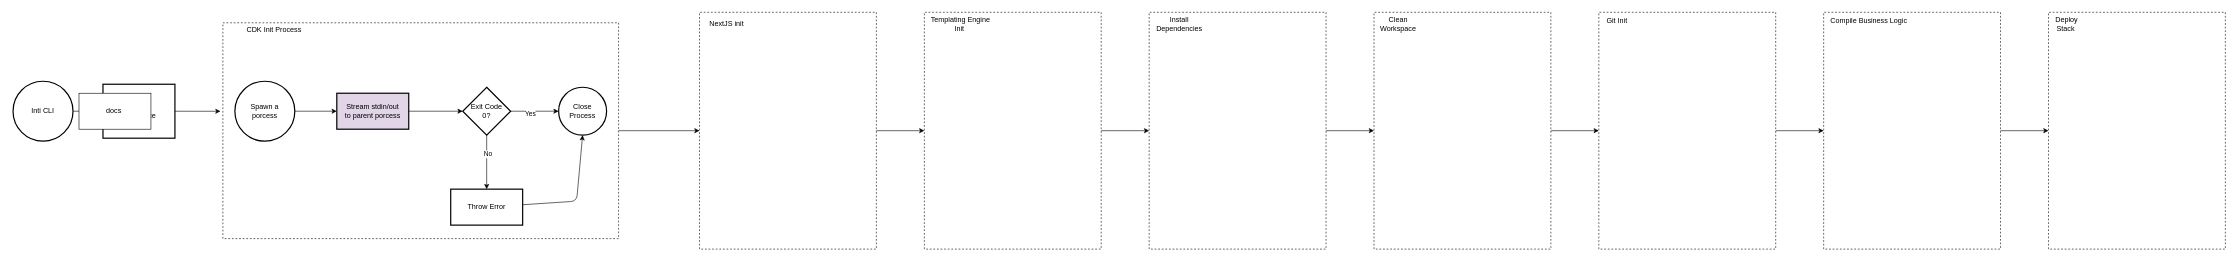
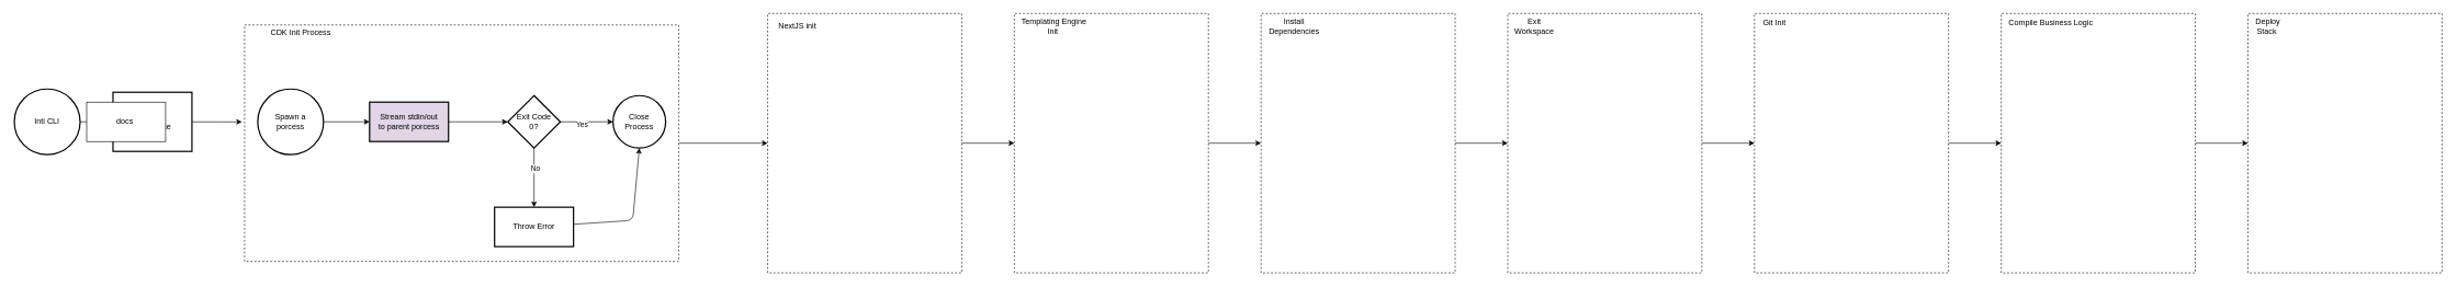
  <mxCell id="0" />
  <mxCell id="1" parent="0" />
  <mxCell id="2" value="" style="rounded=0;whiteSpace=wrap;html=1;dashed=1;strokeColor=default;fillColor=none;" parent="1" vertex="1"><mxGeometry x="370" y="37.5" width="660" height="360" as="geometry" /></mxCell>
  <mxCell id="3" value="" style="edgeStyle=none;html=1;" parent="1" source="4" target="6" edge="1"><mxGeometry relative="1" as="geometry" /></mxCell>
  <mxCell id="4" value="Spawn a &lt;br&gt;porcess" style="strokeWidth=2;html=1;shape=mxgraph.flowchart.start_2;whiteSpace=wrap;" parent="1" vertex="1"><mxGeometry x="390" y="135" width="100" height="100" as="geometry" /></mxCell>
  <mxCell id="5" value="" style="edgeStyle=none;html=1;" parent="1" source="6" target="11" edge="1"><mxGeometry relative="1" as="geometry" /></mxCell>
  <mxCell id="6" value="Stream stdin/out&lt;br&gt;to parent porcess" style="whiteSpace=wrap;html=1;strokeWidth=2;fillColor=#e1d5e7;" parent="1" vertex="1"><mxGeometry x="560" y="155" width="120" height="60" as="geometry" /></mxCell>
  <mxCell id="7" value="" style="edgeStyle=none;html=1;" parent="1" source="11" target="12" edge="1"><mxGeometry relative="1" as="geometry" /></mxCell>
  <mxCell id="8" value="Yes" style="edgeLabel;html=1;align=center;verticalAlign=middle;resizable=0;points=[];" parent="7" vertex="1" connectable="0"><mxGeometry x="-0.212" y="-3" relative="1" as="geometry"><mxPoint as="offset" /></mxGeometry></mxCell>
  <mxCell id="9" value="" style="edgeStyle=none;html=1;" parent="1" source="11" target="14" edge="1"><mxGeometry relative="1" as="geometry"><Array as="points" /></mxGeometry></mxCell>
  <mxCell id="10" value="No" style="edgeLabel;html=1;align=center;verticalAlign=middle;resizable=0;points=[];" parent="9" vertex="1" connectable="0"><mxGeometry x="-0.311" y="1" relative="1" as="geometry"><mxPoint as="offset" /></mxGeometry></mxCell>
  <mxCell id="11" value="Exit Code&lt;br&gt;0?" style="rhombus;whiteSpace=wrap;html=1;strokeWidth=2;" parent="1" vertex="1"><mxGeometry x="770" y="145" width="80" height="80" as="geometry" /></mxCell>
  <mxCell id="12" value="Close &lt;br&gt;Process" style="ellipse;whiteSpace=wrap;html=1;strokeWidth=2;" parent="1" vertex="1"><mxGeometry x="930" y="145" width="80" height="80" as="geometry" /></mxCell>
  <mxCell id="13" style="edgeStyle=none;html=1;entryX=0.5;entryY=1;entryDx=0;entryDy=0;" parent="1" source="14" target="12" edge="1"><mxGeometry relative="1" as="geometry"><Array as="points"><mxPoint x="960" y="335" /></Array></mxGeometry></mxCell>
  <mxCell id="14" value="Throw Error" style="whiteSpace=wrap;html=1;strokeWidth=2;" parent="1" vertex="1"><mxGeometry x="750" y="315" width="120" height="60" as="geometry" /></mxCell>
  <mxCell id="15" style="edgeStyle=none;html=1;entryX=0;entryY=0.5;entryDx=0;entryDy=0;" parent="1" source="16" target="18" edge="1"><mxGeometry relative="1" as="geometry" /></mxCell>
  <mxCell id="16" value="Inti CLI" style="strokeWidth=2;html=1;shape=mxgraph.flowchart.start_2;whiteSpace=wrap;" parent="1" vertex="1"><mxGeometry x="20" y="135" width="100" height="100" as="geometry" /></mxCell>
  <mxCell id="17" style="edgeStyle=none;html=1;entryX=-0.006;entryY=0.41;entryDx=0;entryDy=0;entryPerimeter=0;" parent="1" source="18" target="2" edge="1"><mxGeometry relative="1" as="geometry"><mxPoint x="400" y="185" as="targetPoint" /></mxGeometry></mxCell>
  <mxCell id="18" value="prep &lt;br&gt;workspace" style="whiteSpace=wrap;html=1;strokeWidth=2;" parent="1" vertex="1"><mxGeometry x="170" y="140" width="120" height="90" as="geometry" /></mxCell>
  <mxCell id="19" value="CDK Init Process" style="text;html=1;align=center;verticalAlign=middle;resizable=0;points=[];autosize=1;strokeColor=none;fillColor=none;dashed=1;" parent="1" vertex="1"><mxGeometry x="400" y="35" width="110" height="30" as="geometry" /></mxCell>
  <mxCell id="20" value="" style="edgeStyle=none;html=1;" parent="1" source="21" target="24" edge="1"><mxGeometry relative="1" as="geometry" /></mxCell>
  <mxCell id="21" value="" style="rounded=0;whiteSpace=wrap;html=1;dashed=1;fillColor=none;direction=south;" parent="1" vertex="1"><mxGeometry x="1165" y="20" width="295" height="395" as="geometry" /></mxCell>
  <mxCell id="22" value="NextJS init&lt;br&gt;" style="text;html=1;align=center;verticalAlign=middle;resizable=0;points=[];autosize=1;strokeColor=none;fillColor=none;" parent="1" vertex="1"><mxGeometry x="1170" y="25" width="80" height="30" as="geometry" /></mxCell>
  <mxCell id="23" value="" style="edgeStyle=none;html=1;" parent="1" source="24" target="28" edge="1"><mxGeometry relative="1" as="geometry" /></mxCell>
  <mxCell id="24" value="" style="rounded=0;whiteSpace=wrap;html=1;dashed=1;fillColor=none;direction=south;" parent="1" vertex="1"><mxGeometry x="1540" y="20" width="295" height="395" as="geometry" /></mxCell>
  <mxCell id="25" value="Templating Engine&lt;br&gt;Init&amp;nbsp;" style="text;html=1;align=center;verticalAlign=middle;resizable=0;points=[];autosize=1;strokeColor=none;fillColor=none;" parent="1" vertex="1"><mxGeometry x="1540" y="20" width="120" height="40" as="geometry" /></mxCell>
  <mxCell id="26" style="edgeStyle=none;html=1;entryX=0.5;entryY=1;entryDx=0;entryDy=0;" parent="1" source="2" target="21" edge="1"><mxGeometry relative="1" as="geometry" /></mxCell>
  <mxCell id="27" value="" style="edgeStyle=none;html=1;" parent="1" source="28" target="31" edge="1"><mxGeometry relative="1" as="geometry" /></mxCell>
  <mxCell id="28" value="" style="rounded=0;whiteSpace=wrap;html=1;dashed=1;fillColor=none;direction=south;" parent="1" vertex="1"><mxGeometry x="1915" y="20" width="295" height="395" as="geometry" /></mxCell>
  <mxCell id="29" value="Install &lt;br&gt;Dependencies" style="text;html=1;align=center;verticalAlign=middle;resizable=0;points=[];autosize=1;strokeColor=none;fillColor=none;" parent="1" vertex="1"><mxGeometry x="1915" y="20" width="100" height="40" as="geometry" /></mxCell>
  <mxCell id="30" value="" style="edgeStyle=none;html=1;" parent="1" source="31" target="34" edge="1"><mxGeometry relative="1" as="geometry" /></mxCell>
  <mxCell id="31" value="" style="rounded=0;whiteSpace=wrap;html=1;dashed=1;fillColor=none;direction=south;" parent="1" vertex="1"><mxGeometry x="2290" y="20" width="295" height="395" as="geometry" /></mxCell>
- <mxCell id="32" value="Clean &lt;br&gt;Workspace" style="text;html=1;align=center;verticalAlign=middle;resizable=0;points=[];autosize=1;strokeColor=none;fillColor=none;" parent="1" vertex="1"><mxGeometry x="2290" y="20" width="80" height="40" as="geometry" /></mxCell>
+ <mxCell id="32" value="Exit &lt;br&gt;Workspace" style="text;html=1;align=center;verticalAlign=middle;resizable=0;points=[];autosize=1;strokeColor=none;fillColor=none;" parent="1" vertex="1"><mxGeometry x="2290" y="20" width="80" height="40" as="geometry" /></mxCell>
  <mxCell id="33" value="" style="edgeStyle=none;html=1;" parent="1" source="34" target="37" edge="1"><mxGeometry relative="1" as="geometry" /></mxCell>
  <mxCell id="34" value="" style="rounded=0;whiteSpace=wrap;html=1;dashed=1;fillColor=none;direction=south;" parent="1" vertex="1"><mxGeometry x="2665" y="20" width="295" height="395" as="geometry" /></mxCell>
  <mxCell id="35" value="Git Init" style="text;html=1;align=center;verticalAlign=middle;resizable=0;points=[];autosize=1;strokeColor=none;fillColor=none;" parent="1" vertex="1"><mxGeometry x="2665" y="20" width="60" height="30" as="geometry" /></mxCell>
  <mxCell id="36" value="" style="edgeStyle=none;html=1;" parent="1" source="37" target="39" edge="1"><mxGeometry relative="1" as="geometry" /></mxCell>
  <mxCell id="37" value="" style="rounded=0;whiteSpace=wrap;html=1;dashed=1;fillColor=none;direction=south;" parent="1" vertex="1"><mxGeometry x="3040" y="20" width="295" height="395" as="geometry" /></mxCell>
  <mxCell id="38" value="Compile Business Logic" style="text;html=1;align=center;verticalAlign=middle;resizable=0;points=[];autosize=1;strokeColor=none;fillColor=none;" parent="1" vertex="1"><mxGeometry x="3040" y="20" width="150" height="30" as="geometry" /></mxCell>
  <mxCell id="39" value="" style="rounded=0;whiteSpace=wrap;html=1;dashed=1;fillColor=none;direction=south;" parent="1" vertex="1"><mxGeometry x="3415" y="20" width="295" height="395" as="geometry" /></mxCell>
  <mxCell id="40" value="Deploy &lt;br&gt;Stack&amp;nbsp;" style="text;html=1;align=center;verticalAlign=middle;resizable=0;points=[];autosize=1;strokeColor=none;fillColor=none;" parent="1" vertex="1"><mxGeometry x="3415" y="20" width="60" height="40" as="geometry" /></mxCell>
  <mxCell id="41" value="docs&amp;nbsp;" style="whiteSpace=wrap;html=1;" vertex="1" parent="1"><mxGeometry x="130" y="155" width="120" height="60" as="geometry" /></mxCell>
